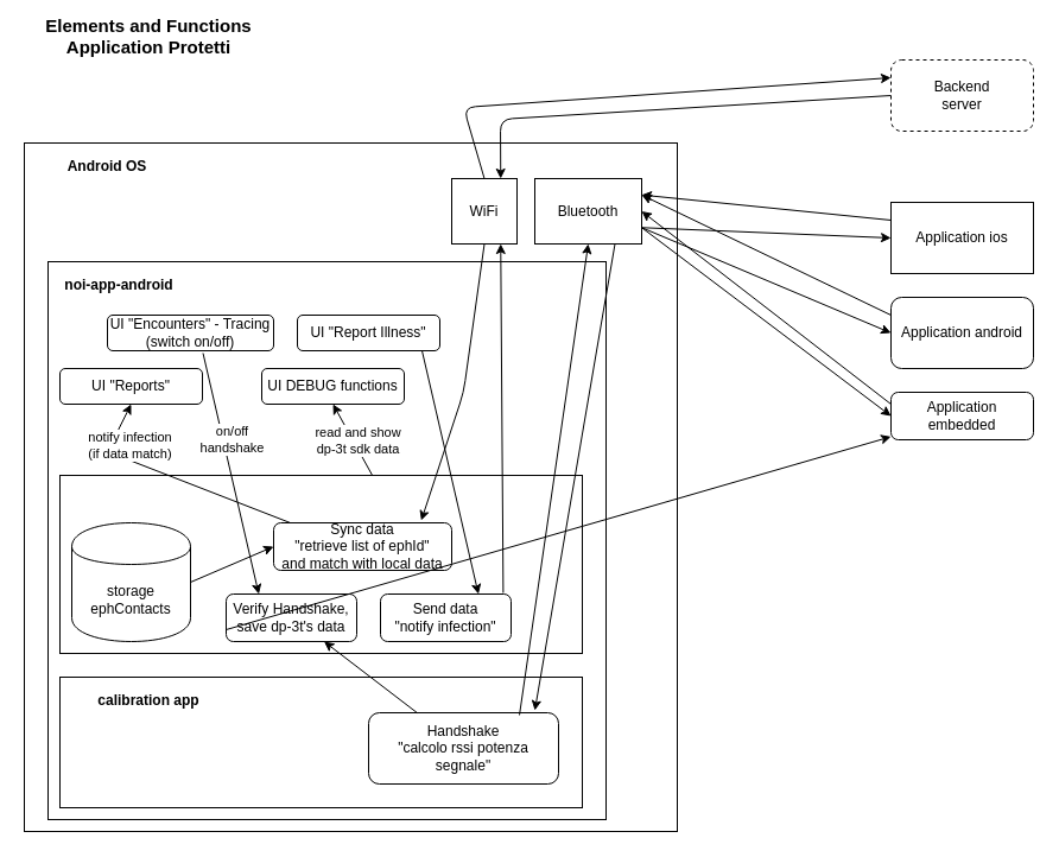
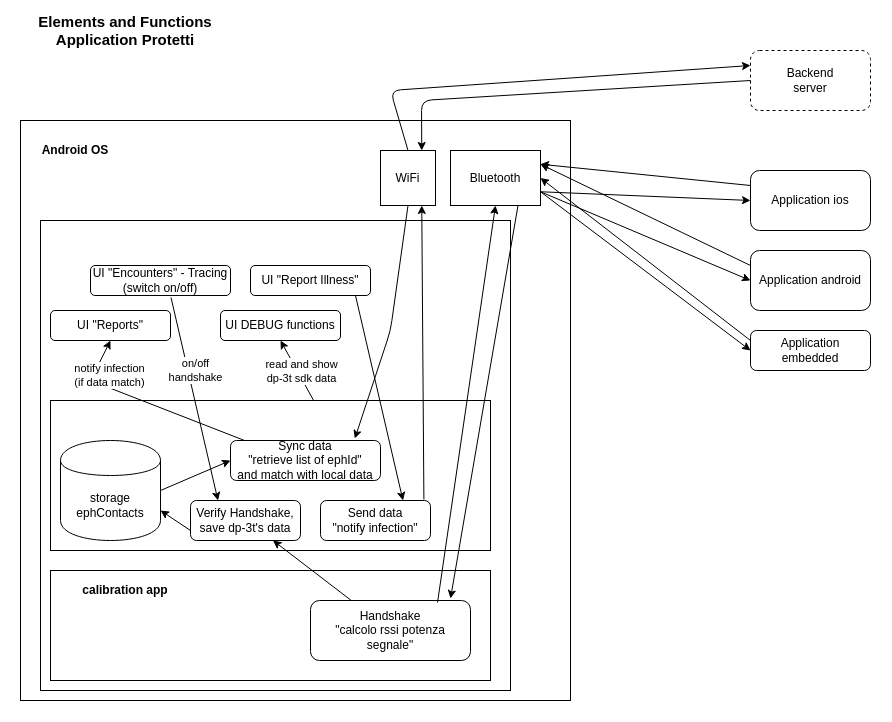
  <mxCell id="0" />
  <mxCell id="1" parent="0" />
  <mxCell id="2" value="" style="rounded=0;whiteSpace=wrap;html=1;" parent="1" vertex="1"><mxGeometry x="20" y="120" width="550" height="580" as="geometry" /></mxCell>
  <mxCell id="3" value="" style="rounded=0;whiteSpace=wrap;html=1;" parent="1" vertex="1"><mxGeometry x="40" y="220" width="470" height="470" as="geometry" /></mxCell>
- <mxCell id="4" value="&lt;b&gt;noi-app-android&lt;/b&gt;" style="text;html=1;strokeColor=none;fillColor=none;align=center;verticalAlign=middle;whiteSpace=wrap;rounded=0;" parent="1" vertex="1"><mxGeometry x="50" y="230" width="100" height="20" as="geometry" /></mxCell>
- <mxCell id="5" value="&lt;b&gt;Android OS&lt;/b&gt;" style="text;html=1;strokeColor=none;fillColor=none;align=center;verticalAlign=middle;whiteSpace=wrap;rounded=0;" parent="1" vertex="1"><mxGeometry x="40" y="130" width="100" height="20" as="geometry" /></mxCell>
+ <mxCell id="5" value="&lt;b&gt;Android OS&lt;/b&gt;" style="text;html=1;strokeColor=none;fillColor=none;align=center;verticalAlign=middle;whiteSpace=wrap;rounded=0;" parent="1" vertex="1"><mxGeometry x="25" y="140" width="100" height="20" as="geometry" /></mxCell>
  <mxCell id="6" value="" style="rounded=0;whiteSpace=wrap;html=1;" parent="1" vertex="1"><mxGeometry x="50" y="400" width="440" height="150" as="geometry" /></mxCell>
  <mxCell id="7" value="" style="rounded=0;whiteSpace=wrap;html=1;" parent="1" vertex="1"><mxGeometry x="50" y="570" width="440" height="110" as="geometry" /></mxCell>
  <mxCell id="8" value="&lt;b&gt;calibration app&lt;/b&gt;" style="text;html=1;strokeColor=none;fillColor=none;align=center;verticalAlign=middle;whiteSpace=wrap;rounded=0;" parent="1" vertex="1"><mxGeometry x="75" y="580" width="100" height="20" as="geometry" /></mxCell>
  <mxCell id="9" value="WiFi" style="whiteSpace=wrap;html=1;aspect=fixed;" parent="1" vertex="1"><mxGeometry x="380" y="150" width="55" height="55" as="geometry" /></mxCell>
  <mxCell id="10" value="Bluetooth" style="whiteSpace=wrap;html=1;aspect=fixed;" parent="1" vertex="1"><mxGeometry x="450" y="150" width="90" height="55" as="geometry" /></mxCell>
  <mxCell id="11" value="Backend&lt;br&gt;server" style="rounded=1;whiteSpace=wrap;html=1;dashed=1;" parent="1" vertex="1"><mxGeometry x="750" y="50" width="120" height="60" as="geometry" /></mxCell>
- <mxCell id="12" value="Application ios" style="whiteSpace=wrap;html=1;rounded=0;" parent="1" vertex="1"><mxGeometry x="750" y="170" width="120" height="60" as="geometry" /></mxCell>
+ <mxCell id="12" value="Application ios" style="rounded=1;whiteSpace=wrap;html=1;" parent="1" vertex="1"><mxGeometry x="750" y="170" width="120" height="60" as="geometry" /></mxCell>
  <mxCell id="13" value="Application android" style="rounded=1;whiteSpace=wrap;html=1;" parent="1" vertex="1"><mxGeometry x="750" y="250" width="120" height="60" as="geometry" /></mxCell>
  <mxCell id="14" value="Application embedded" style="rounded=1;whiteSpace=wrap;html=1;" parent="1" vertex="1"><mxGeometry x="750" y="330" width="120" height="40" as="geometry" /></mxCell>
  <mxCell id="15" value="" style="endArrow=classic;html=1;exitX=1;exitY=0.75;exitDx=0;exitDy=0;entryX=0;entryY=0.5;entryDx=0;entryDy=0;" parent="1" source="10" target="12" edge="1"><mxGeometry width="50" height="50" relative="1" as="geometry"><mxPoint x="420" y="370" as="sourcePoint" /><mxPoint x="470" y="320" as="targetPoint" /></mxGeometry></mxCell>
  <mxCell id="16" value="" style="endArrow=classic;html=1;exitX=1;exitY=0.75;exitDx=0;exitDy=0;entryX=0;entryY=0.5;entryDx=0;entryDy=0;" parent="1" source="10" target="13" edge="1"><mxGeometry width="50" height="50" relative="1" as="geometry"><mxPoint x="370" y="187.5" as="sourcePoint" /><mxPoint x="530" y="210" as="targetPoint" /></mxGeometry></mxCell>
  <mxCell id="17" value="" style="endArrow=classic;html=1;entryX=0;entryY=0.5;entryDx=0;entryDy=0;exitX=1;exitY=0.75;exitDx=0;exitDy=0;" parent="1" source="10" target="14" edge="1"><mxGeometry width="50" height="50" relative="1" as="geometry"><mxPoint x="380" y="197.5" as="sourcePoint" /><mxPoint x="540" y="220" as="targetPoint" /></mxGeometry></mxCell>
  <mxCell id="18" value="" style="endArrow=classic;html=1;exitX=0.5;exitY=0;exitDx=0;exitDy=0;entryX=0;entryY=0.25;entryDx=0;entryDy=0;" parent="1" source="9" target="11" edge="1"><mxGeometry width="50" height="50" relative="1" as="geometry"><mxPoint x="370" y="187.5" as="sourcePoint" /><mxPoint x="530" y="210" as="targetPoint" /><Array as="points"><mxPoint x="390" y="90" /></Array></mxGeometry></mxCell>
  <mxCell id="19" value="" style="endArrow=classic;html=1;exitX=0;exitY=0.5;exitDx=0;exitDy=0;entryX=0.75;entryY=0;entryDx=0;entryDy=0;" parent="1" source="11" target="9" edge="1"><mxGeometry width="50" height="50" relative="1" as="geometry"><mxPoint x="277.5" y="160" as="sourcePoint" /><mxPoint x="530" y="75" as="targetPoint" /><Array as="points"><mxPoint x="421" y="100" /></Array></mxGeometry></mxCell>
  <mxCell id="20" value="" style="endArrow=classic;html=1;exitX=0;exitY=0.25;exitDx=0;exitDy=0;entryX=1;entryY=0.25;entryDx=0;entryDy=0;" parent="1" source="12" target="10" edge="1"><mxGeometry width="50" height="50" relative="1" as="geometry"><mxPoint x="370" y="187.5" as="sourcePoint" /><mxPoint x="530" y="210" as="targetPoint" /></mxGeometry></mxCell>
  <mxCell id="21" value="" style="endArrow=classic;html=1;exitX=0;exitY=0.25;exitDx=0;exitDy=0;entryX=1;entryY=0.25;entryDx=0;entryDy=0;" parent="1" source="13" target="10" edge="1"><mxGeometry width="50" height="50" relative="1" as="geometry"><mxPoint x="530" y="195" as="sourcePoint" /><mxPoint x="370" y="173.75" as="targetPoint" /></mxGeometry></mxCell>
  <mxCell id="22" value="" style="endArrow=classic;html=1;exitX=0;exitY=0.25;exitDx=0;exitDy=0;entryX=1;entryY=0.5;entryDx=0;entryDy=0;" parent="1" source="14" target="10" edge="1"><mxGeometry width="50" height="50" relative="1" as="geometry"><mxPoint x="540" y="205" as="sourcePoint" /><mxPoint x="380" y="183.75" as="targetPoint" /></mxGeometry></mxCell>
  <mxCell id="23" value="Handshake&lt;br&gt;&quot;calcolo rssi potenza segnale&quot;" style="rounded=1;whiteSpace=wrap;html=1;" parent="1" vertex="1"><mxGeometry x="310" y="600" width="160" height="60" as="geometry" /></mxCell>
  <mxCell id="24" value="" style="endArrow=classic;html=1;entryX=0.875;entryY=-0.033;entryDx=0;entryDy=0;exitX=0.75;exitY=1;exitDx=0;exitDy=0;entryPerimeter=0;" parent="1" source="10" target="23" edge="1"><mxGeometry width="50" height="50" relative="1" as="geometry"><mxPoint x="370" y="201.25" as="sourcePoint" /><mxPoint x="530" y="370" as="targetPoint" /></mxGeometry></mxCell>
  <mxCell id="25" value="" style="endArrow=classic;html=1;entryX=0.5;entryY=1;entryDx=0;entryDy=0;exitX=0.794;exitY=0.033;exitDx=0;exitDy=0;exitPerimeter=0;" parent="1" source="23" target="10" edge="1"><mxGeometry width="50" height="50" relative="1" as="geometry"><mxPoint x="333" y="478" as="sourcePoint" /><mxPoint x="358.04" y="488.02" as="targetPoint" /></mxGeometry></mxCell>
  <mxCell id="26" value="Sync data&lt;br&gt;&quot;retrieve list of ephId&quot;&lt;br&gt;and match with local data" style="rounded=1;whiteSpace=wrap;html=1;" parent="1" vertex="1"><mxGeometry x="230" y="440" width="150" height="40" as="geometry" /></mxCell>
  <mxCell id="27" value="Send data&lt;br&gt;&quot;notify infection&quot;" style="rounded=1;whiteSpace=wrap;html=1;" parent="1" vertex="1"><mxGeometry x="320" y="500" width="110" height="40" as="geometry" /></mxCell>
  <mxCell id="28" value="" style="endArrow=classic;html=1;entryX=0.75;entryY=1;entryDx=0;entryDy=0;exitX=0.94;exitY=-0.025;exitDx=0;exitDy=0;exitPerimeter=0;" parent="1" source="27" target="9" edge="1"><mxGeometry width="50" height="50" relative="1" as="geometry"><mxPoint x="343" y="488" as="sourcePoint" /><mxPoint x="342.5" y="215" as="targetPoint" /></mxGeometry></mxCell>
  <mxCell id="29" value="" style="endArrow=classic;html=1;entryX=0.829;entryY=-0.05;entryDx=0;entryDy=0;exitX=0.5;exitY=1;exitDx=0;exitDy=0;entryPerimeter=0;" parent="1" source="9" target="26" edge="1"><mxGeometry width="50" height="50" relative="1" as="geometry"><mxPoint x="321" y="409" as="sourcePoint" /><mxPoint x="291.25" y="215" as="targetPoint" /><Array as="points"><mxPoint x="390" y="330" /></Array></mxGeometry></mxCell>
  <mxCell id="30" value="storage ephContacts" style="shape=cylinder;whiteSpace=wrap;html=1;boundedLbl=1;backgroundOutline=1;" parent="1" vertex="1"><mxGeometry x="60" y="440" width="100" height="100" as="geometry" /></mxCell>
  <mxCell id="31" value="UI &quot;Encounters&quot; - Tracing (switch on/off)" style="rounded=1;whiteSpace=wrap;html=1;" parent="1" vertex="1"><mxGeometry x="90" y="265" width="140" height="30" as="geometry" /></mxCell>
  <mxCell id="32" value="UI &quot;Reports&quot;" style="rounded=1;whiteSpace=wrap;html=1;" parent="1" vertex="1"><mxGeometry x="50" y="310" width="120" height="30" as="geometry" /></mxCell>
  <mxCell id="33" value="UI DEBUG functions" style="rounded=1;whiteSpace=wrap;html=1;" parent="1" vertex="1"><mxGeometry x="220" y="310" width="120" height="30" as="geometry" /></mxCell>
  <mxCell id="34" value="" style="endArrow=classic;html=1;entryX=0.5;entryY=1;entryDx=0;entryDy=0;exitX=0.094;exitY=0;exitDx=0;exitDy=0;exitPerimeter=0;" parent="1" source="26" target="32" edge="1"><mxGeometry width="50" height="50" relative="1" as="geometry"><mxPoint x="277.5" y="215" as="sourcePoint" /><mxPoint x="300.465" y="458" as="targetPoint" /><Array as="points"><mxPoint x="90" y="380" /></Array></mxGeometry></mxCell>
  <mxCell id="35" value="notify infection &lt;br&gt;(if data match)" style="edgeLabel;html=1;align=center;verticalAlign=middle;resizable=0;points=[];" parent="34" vertex="1" connectable="0"><mxGeometry x="0.331" y="-1" relative="1" as="geometry"><mxPoint x="-5.37" y="-13.96" as="offset" /></mxGeometry></mxCell>
  <mxCell id="36" value="UI &quot;Report Illness&quot;" style="rounded=1;whiteSpace=wrap;html=1;" parent="1" vertex="1"><mxGeometry x="250" y="265" width="120" height="30" as="geometry" /></mxCell>
  <mxCell id="37" value="" style="endArrow=classic;html=1;entryX=0.75;entryY=0;entryDx=0;entryDy=0;exitX=0.875;exitY=1;exitDx=0;exitDy=0;exitPerimeter=0;" parent="1" source="36" target="27" edge="1"><mxGeometry width="50" height="50" relative="1" as="geometry"><mxPoint x="417.5" y="215" as="sourcePoint" /><mxPoint x="340.465" y="448" as="targetPoint" /></mxGeometry></mxCell>
  <mxCell id="38" value="" style="endArrow=classic;html=1;entryX=0;entryY=0.5;entryDx=0;entryDy=0;exitX=1;exitY=0.5;exitDx=0;exitDy=0;" parent="1" source="30" target="26" edge="1"><mxGeometry width="50" height="50" relative="1" as="geometry"><mxPoint x="365" y="305" as="sourcePoint" /><mxPoint x="402.5" y="510" as="targetPoint" /></mxGeometry></mxCell>
  <mxCell id="39" value="Verify Handshake, save dp-3t's data" style="rounded=1;whiteSpace=wrap;html=1;" parent="1" vertex="1"><mxGeometry x="190" y="500" width="110" height="40" as="geometry" /></mxCell>
  <mxCell id="40" value="" style="endArrow=classic;html=1;entryX=0.75;entryY=1;entryDx=0;entryDy=0;" parent="1" source="23" target="39" edge="1"><mxGeometry width="50" height="50" relative="1" as="geometry"><mxPoint x="180" y="500" as="sourcePoint" /><mxPoint x="270" y="470" as="targetPoint" /></mxGeometry></mxCell>
- <mxCell id="41" value="" style="endArrow=classic;html=1;exitX=0;exitY=0.75;exitDx=0;exitDy=0;" parent="1" source="39" target="14" edge="1"><mxGeometry width="50" height="50" relative="1" as="geometry"><mxPoint x="360.833" y="610" as="sourcePoint" /><mxPoint x="282.5" y="550" as="targetPoint" /></mxGeometry></mxCell>
+ <mxCell id="41" value="" style="endArrow=classic;html=1;entryX=1;entryY=0.7;entryDx=0;entryDy=0;exitX=0;exitY=0.75;exitDx=0;exitDy=0;" parent="1" source="39" target="30" edge="1"><mxGeometry width="50" height="50" relative="1" as="geometry"><mxPoint x="360.833" y="610" as="sourcePoint" /><mxPoint x="282.5" y="550" as="targetPoint" /></mxGeometry></mxCell>
  <mxCell id="42" value="" style="endArrow=classic;html=1;entryX=0.5;entryY=1;entryDx=0;entryDy=0;exitX=0.598;exitY=0;exitDx=0;exitDy=0;exitPerimeter=0;" parent="1" source="6" target="33" edge="1"><mxGeometry width="50" height="50" relative="1" as="geometry"><mxPoint x="447.04" y="611.98" as="sourcePoint" /><mxPoint x="487.5" y="215" as="targetPoint" /></mxGeometry></mxCell>
  <mxCell id="43" value="read and show&lt;br&gt;dp-3t sdk data" style="edgeLabel;html=1;align=center;verticalAlign=middle;resizable=0;points=[];" parent="42" vertex="1" connectable="0"><mxGeometry x="-0.33" y="2" relative="1" as="geometry"><mxPoint x="-0.25" y="-10.83" as="offset" /></mxGeometry></mxCell>
  <mxCell id="44" value="" style="endArrow=classic;html=1;entryX=0.25;entryY=0;entryDx=0;entryDy=0;exitX=0.575;exitY=1.067;exitDx=0;exitDy=0;exitPerimeter=0;" parent="1" source="31" target="39" edge="1"><mxGeometry width="50" height="50" relative="1" as="geometry"><mxPoint x="447.04" y="611.98" as="sourcePoint" /><mxPoint x="487.5" y="215" as="targetPoint" /></mxGeometry></mxCell>
  <mxCell id="45" value="on/off&lt;br&gt;handshake" style="edgeLabel;html=1;align=center;verticalAlign=middle;resizable=0;points=[];" parent="44" vertex="1" connectable="0"><mxGeometry x="-0.354" y="-2" relative="1" as="geometry"><mxPoint x="10.48" y="6.79" as="offset" /></mxGeometry></mxCell>
  <mxCell id="46" value="&lt;b&gt;&lt;font style=&quot;font-size: 15px&quot;&gt;Elements and Functions&lt;br&gt;Application Protetti&lt;/font&gt;&lt;/b&gt;" style="text;html=1;strokeColor=none;fillColor=none;align=center;verticalAlign=middle;whiteSpace=wrap;rounded=0;" parent="1" vertex="1"><mxGeometry x="20" y="20" width="210" height="20" as="geometry" /></mxCell>
